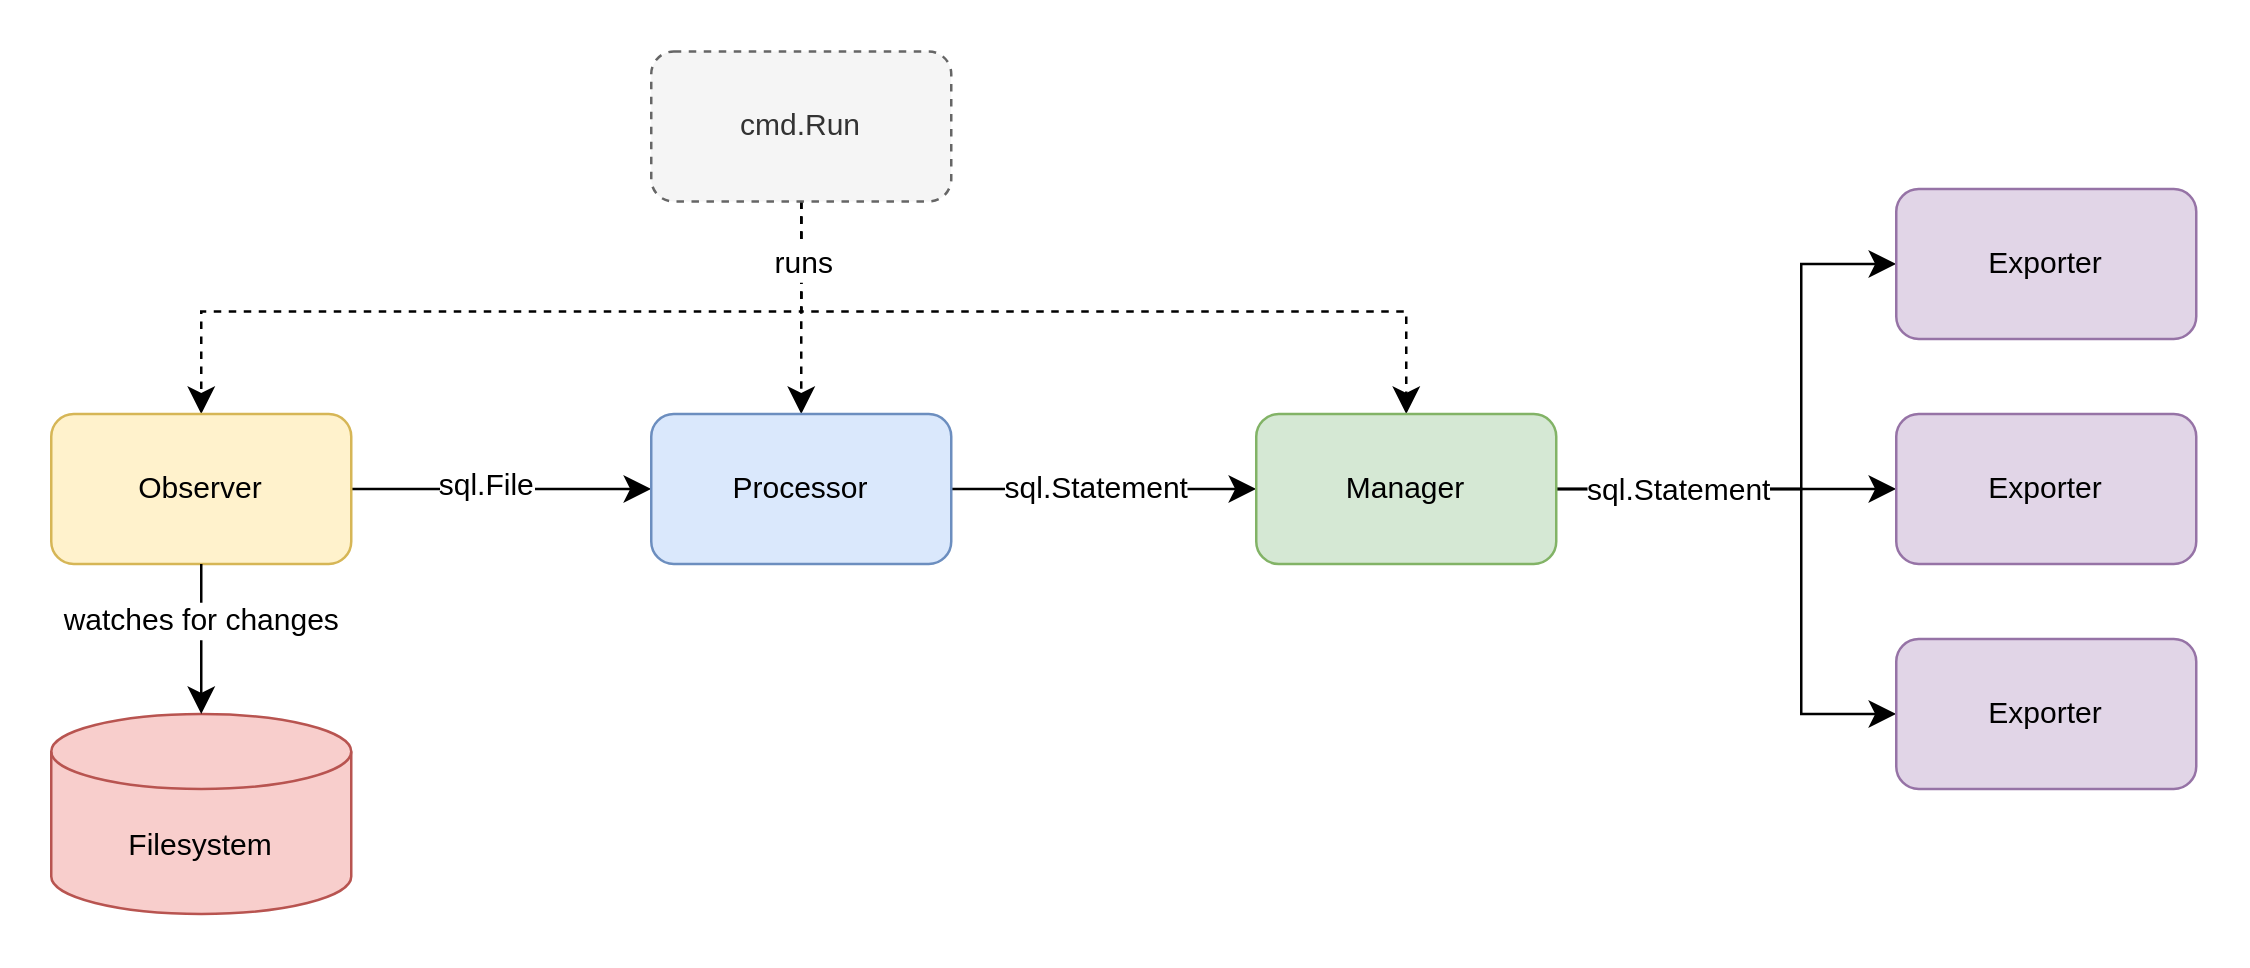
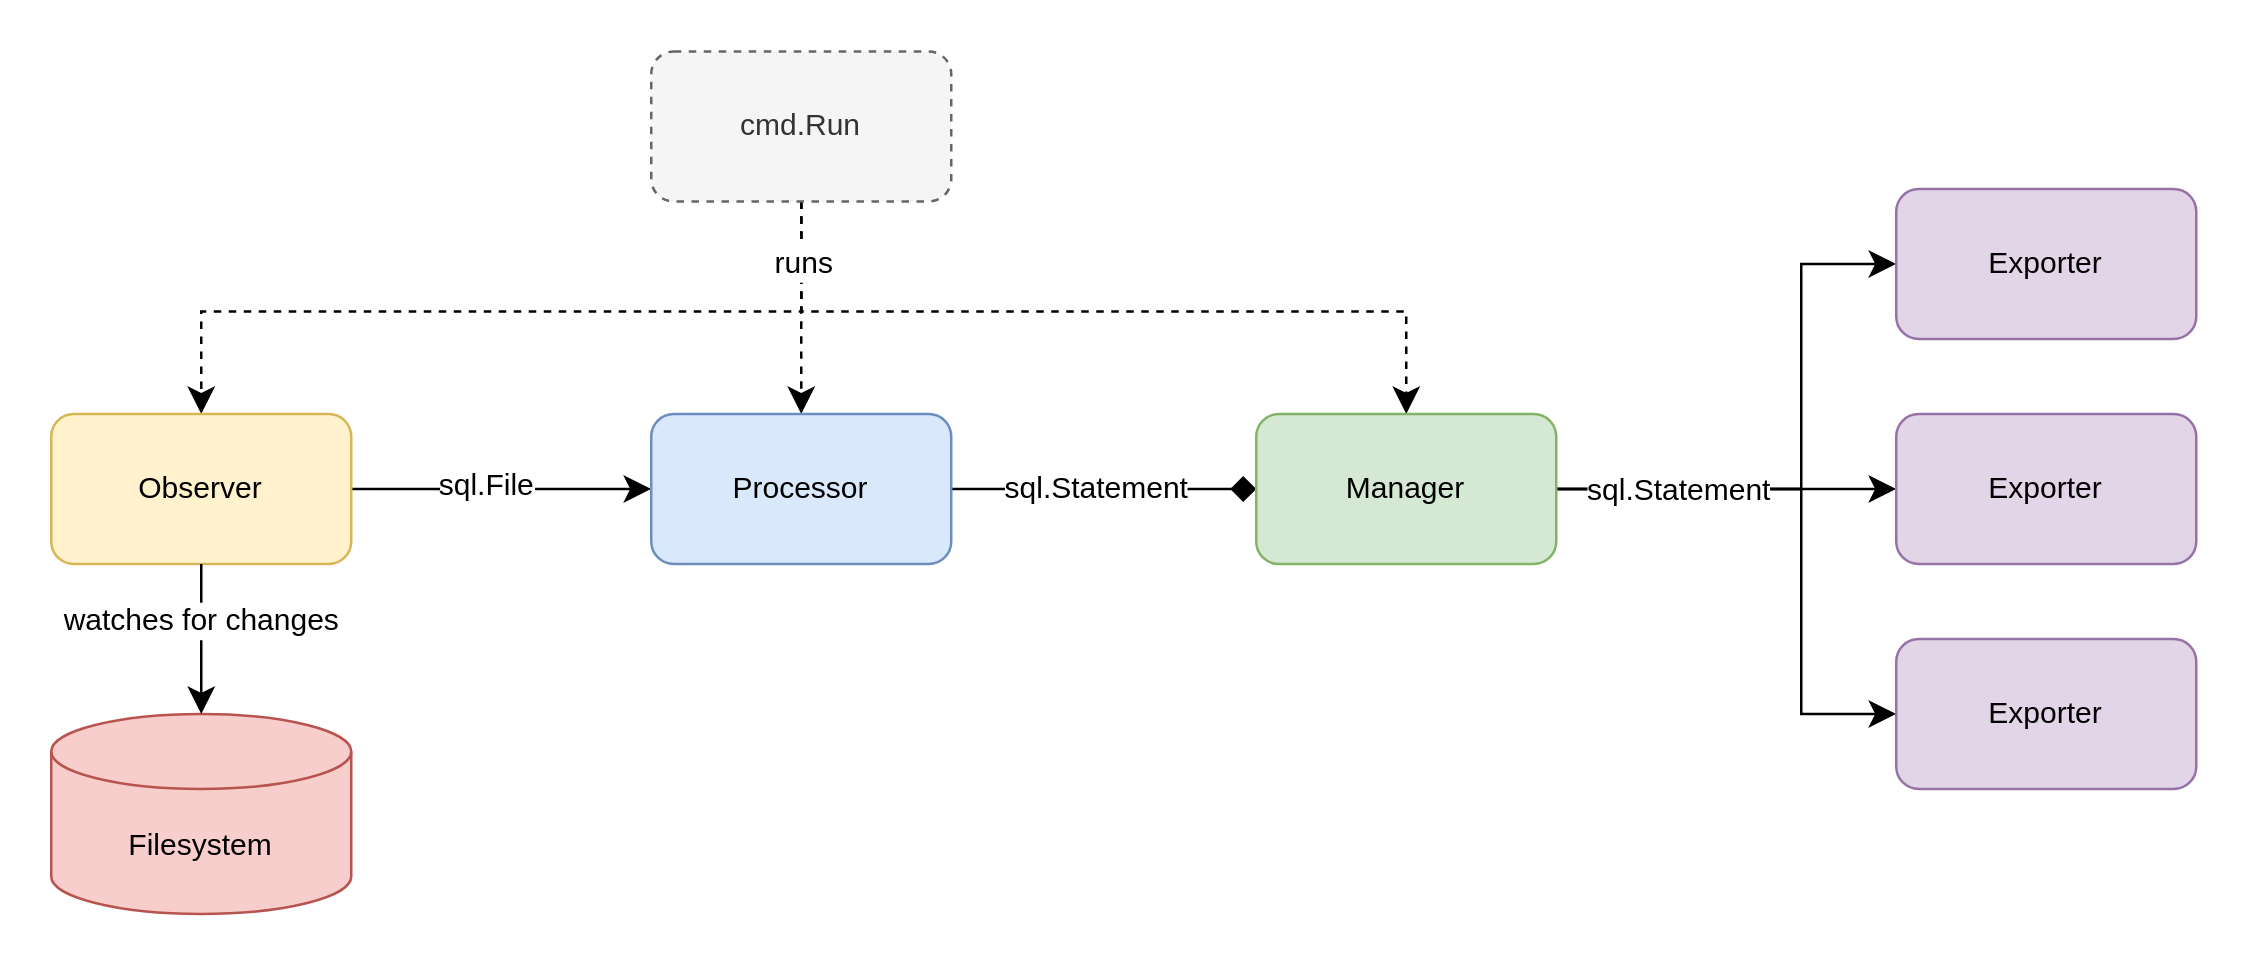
  <mxCell id="0" />
  <mxCell id="1" parent="0" />
  <mxCell id="2" style="edgeStyle=none;curved=0;rounded=0;orthogonalLoop=1;jettySize=auto;html=1;exitX=0.5;exitY=1;exitDx=0;exitDy=0;entryX=0.5;entryY=0;entryDx=0;entryDy=0;fontSize=12;startSize=8;endSize=8;dashed=1;" parent="1" source="6" target="9" edge="1"><mxGeometry relative="1" as="geometry"><Array as="points"><mxPoint x="320" y="124" /><mxPoint x="80" y="124" /></Array></mxGeometry></mxCell>
  <mxCell id="3" style="edgeStyle=none;curved=1;rounded=0;orthogonalLoop=1;jettySize=auto;html=1;exitX=0.5;exitY=1;exitDx=0;exitDy=0;entryX=0.5;entryY=0;entryDx=0;entryDy=0;fontSize=12;startSize=8;endSize=8;dashed=1;" parent="1" source="6" target="12" edge="1"><mxGeometry relative="1" as="geometry" /></mxCell>
  <mxCell id="4" style="edgeStyle=none;curved=0;rounded=0;orthogonalLoop=1;jettySize=auto;html=1;exitX=0.5;exitY=1;exitDx=0;exitDy=0;entryX=0.5;entryY=0;entryDx=0;entryDy=0;fontSize=12;startSize=8;endSize=8;dashed=1;" parent="1" source="6" target="16" edge="1"><mxGeometry relative="1" as="geometry"><Array as="points"><mxPoint x="320" y="124" /><mxPoint x="562" y="124" /></Array></mxGeometry></mxCell>
  <mxCell id="5" value="runs" style="edgeLabel;html=1;align=center;verticalAlign=middle;resizable=0;points=[];fontSize=12;" parent="4" vertex="1" connectable="0"><mxGeometry x="-0.81" relative="1" as="geometry"><mxPoint y="-7" as="offset" /></mxGeometry></mxCell>
  <mxCell id="6" value="cmd.Run" style="rounded=1;whiteSpace=wrap;html=1;fillColor=#f5f5f5;fontColor=#333333;strokeColor=#666666;dashed=1;" parent="1" vertex="1"><mxGeometry x="260" y="20" width="120" height="60" as="geometry" /></mxCell>
  <mxCell id="7" style="edgeStyle=none;curved=1;rounded=0;orthogonalLoop=1;jettySize=auto;html=1;exitX=1;exitY=0.5;exitDx=0;exitDy=0;entryX=0;entryY=0.5;entryDx=0;entryDy=0;fontSize=12;startSize=8;endSize=8;" parent="1" source="9" target="12" edge="1"><mxGeometry relative="1" as="geometry" /></mxCell>
  <mxCell id="8" value="sql.File" style="edgeLabel;html=1;align=center;verticalAlign=middle;resizable=0;points=[];fontSize=12;" parent="7" vertex="1" connectable="0"><mxGeometry x="-0.125" y="2" relative="1" as="geometry"><mxPoint as="offset" /></mxGeometry></mxCell>
  <mxCell id="9" value="Observer" style="rounded=1;whiteSpace=wrap;html=1;fillColor=#fff2cc;strokeColor=#d6b656;" parent="1" vertex="1"><mxGeometry x="20" y="165" width="120" height="60" as="geometry" /></mxCell>
- <mxCell id="10" style="edgeStyle=none;curved=1;rounded=0;orthogonalLoop=1;jettySize=auto;html=1;exitX=1;exitY=0.5;exitDx=0;exitDy=0;entryX=0;entryY=0.5;entryDx=0;entryDy=0;fontSize=12;startSize=8;endSize=8;" parent="1" source="12" target="16" edge="1"><mxGeometry relative="1" as="geometry" /></mxCell>
+ <mxCell id="10" style="edgeStyle=none;curved=1;rounded=0;orthogonalLoop=1;jettySize=auto;html=1;exitX=1;exitY=0.5;exitDx=0;exitDy=0;entryX=0;entryY=0.5;entryDx=0;entryDy=0;fontSize=12;startSize=8;endSize=8;endArrow=diamond;" parent="1" source="12" target="16" edge="1"><mxGeometry relative="1" as="geometry" /></mxCell>
  <mxCell id="11" value="sql.Statement" style="edgeLabel;html=1;align=center;verticalAlign=middle;resizable=0;points=[];fontSize=12;" parent="10" vertex="1" connectable="0"><mxGeometry x="-0.063" y="1" relative="1" as="geometry"><mxPoint as="offset" /></mxGeometry></mxCell>
  <mxCell id="12" value="Processor" style="rounded=1;whiteSpace=wrap;html=1;fillColor=#dae8fc;strokeColor=#6c8ebf;" parent="1" vertex="1"><mxGeometry x="260" y="165" width="120" height="60" as="geometry" /></mxCell>
  <mxCell id="13" style="edgeStyle=none;curved=0;rounded=0;orthogonalLoop=1;jettySize=auto;html=1;exitX=1;exitY=0.5;exitDx=0;exitDy=0;entryX=0;entryY=0.5;entryDx=0;entryDy=0;fontSize=12;startSize=8;endSize=8;" edge="1" parent="1" source="16" target="17"><mxGeometry relative="1" as="geometry"><Array as="points"><mxPoint x="720" y="195" /><mxPoint x="720" y="105" /></Array></mxGeometry></mxCell>
  <mxCell id="14" style="edgeStyle=none;curved=1;rounded=0;orthogonalLoop=1;jettySize=auto;html=1;exitX=1;exitY=0.5;exitDx=0;exitDy=0;fontSize=12;startSize=8;endSize=8;entryX=0;entryY=0.5;entryDx=0;entryDy=0;" edge="1" parent="1" source="16" target="18"><mxGeometry relative="1" as="geometry"><mxPoint x="740" y="214" as="targetPoint" /></mxGeometry></mxCell>
  <mxCell id="15" style="edgeStyle=none;curved=0;rounded=0;orthogonalLoop=1;jettySize=auto;html=1;exitX=1;exitY=0.5;exitDx=0;exitDy=0;entryX=0;entryY=0.5;entryDx=0;entryDy=0;fontSize=12;startSize=8;endSize=8;" edge="1" parent="1" source="16" target="19"><mxGeometry relative="1" as="geometry"><Array as="points"><mxPoint x="720" y="195" /><mxPoint x="720" y="285" /></Array></mxGeometry></mxCell>
  <mxCell id="16" value="Manager" style="rounded=1;whiteSpace=wrap;html=1;fillColor=#d5e8d4;strokeColor=#82b366;" parent="1" vertex="1"><mxGeometry x="502" y="165" width="120" height="60" as="geometry" /></mxCell>
  <mxCell id="17" value="Exporter" style="rounded=1;whiteSpace=wrap;html=1;fillColor=#e1d5e7;strokeColor=#9673a6;" parent="1" vertex="1"><mxGeometry x="758" y="75" width="120" height="60" as="geometry" /></mxCell>
  <mxCell id="18" value="Exporter" style="rounded=1;whiteSpace=wrap;html=1;fillColor=#e1d5e7;strokeColor=#9673a6;" parent="1" vertex="1"><mxGeometry x="758" y="165" width="120" height="60" as="geometry" /></mxCell>
  <mxCell id="19" value="Exporter" style="rounded=1;whiteSpace=wrap;html=1;fillColor=#e1d5e7;strokeColor=#9673a6;" parent="1" vertex="1"><mxGeometry x="758" y="255" width="120" height="60" as="geometry" /></mxCell>
  <mxCell id="20" value="Filesystem" style="shape=cylinder3;whiteSpace=wrap;html=1;boundedLbl=1;backgroundOutline=1;size=15;fillColor=#f8cecc;strokeColor=#b85450;" parent="1" vertex="1"><mxGeometry x="20" y="285" width="120" height="80" as="geometry" /></mxCell>
  <mxCell id="21" style="edgeStyle=none;curved=1;rounded=0;orthogonalLoop=1;jettySize=auto;html=1;exitX=0.5;exitY=1;exitDx=0;exitDy=0;entryX=0.5;entryY=0;entryDx=0;entryDy=0;entryPerimeter=0;fontSize=12;startSize=8;endSize=8;" parent="1" source="9" target="20" edge="1"><mxGeometry relative="1" as="geometry" /></mxCell>
  <mxCell id="22" value="watches for changes" style="edgeLabel;html=1;align=center;verticalAlign=middle;resizable=0;points=[];fontSize=12;" parent="21" vertex="1" connectable="0"><mxGeometry x="-0.267" y="-1" relative="1" as="geometry"><mxPoint as="offset" /></mxGeometry></mxCell>
  <mxCell id="23" value="sql.Statement" style="edgeLabel;html=1;align=center;verticalAlign=middle;resizable=0;points=[];fontSize=12;" parent="1" vertex="1" connectable="0"><mxGeometry x="670" y="195" as="geometry" /></mxCell>
